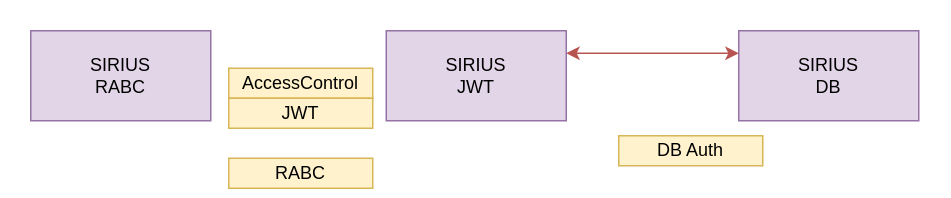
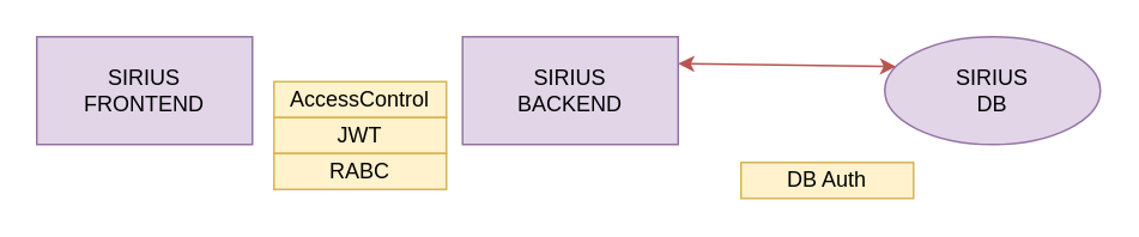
  <mxCell id="0" />
  <mxCell id="1" parent="0" />
- <mxCell id="2" value="SIRIUS&lt;br&gt;RABC" style="rounded=0;whiteSpace=wrap;html=1;fillColor=#e1d5e7;strokeColor=#9673a6;" parent="1" vertex="1"><mxGeometry x="20" y="20" width="120" height="60" as="geometry" /></mxCell>
- <mxCell id="3" value="SIRIUS&lt;br&gt;JWT" style="rounded=0;whiteSpace=wrap;html=1;fillColor=#e1d5e7;strokeColor=#9673a6;" parent="1" vertex="1"><mxGeometry x="257" y="20" width="120" height="60" as="geometry" /></mxCell>
- <mxCell id="4" value="SIRIUS&lt;br&gt;DB" style="rounded=0;whiteSpace=wrap;html=1;fillColor=#e1d5e7;strokeColor=#9673a6;" parent="1" vertex="1"><mxGeometry x="492" y="20" width="120" height="60" as="geometry" /></mxCell>
+ <mxCell id="2" value="SIRIUS&lt;br&gt;FRONTEND" style="rounded=0;whiteSpace=wrap;html=1;fillColor=#e1d5e7;strokeColor=#9673a6;" parent="1" vertex="1"><mxGeometry x="20" y="20" width="120" height="60" as="geometry" /></mxCell>
+ <mxCell id="3" value="SIRIUS&lt;br&gt;BACKEND" style="rounded=0;whiteSpace=wrap;html=1;fillColor=#e1d5e7;strokeColor=#9673a6;" parent="1" vertex="1"><mxGeometry x="257" y="20" width="120" height="60" as="geometry" /></mxCell>
+ <mxCell id="4" value="SIRIUS&lt;br&gt;DB" style="ellipse;whiteSpace=wrap;html=1;fillColor=#e1d5e7;strokeColor=#9673a6;" parent="1" vertex="1"><mxGeometry x="492" y="20" width="120" height="60" as="geometry" /></mxCell>
  <mxCell id="5" value="" style="endArrow=classic;startArrow=classic;html=1;rounded=0;exitX=1;exitY=0.25;exitDx=0;exitDy=0;entryX=0;entryY=0.25;entryDx=0;entryDy=0;fillColor=#f8cecc;strokeColor=#b85450;" parent="1" source="3" target="4" edge="1"><mxGeometry width="50" height="50" relative="1" as="geometry"><mxPoint x="237" y="60" as="sourcePoint" /><mxPoint x="277" y="60" as="targetPoint" /></mxGeometry></mxCell>
  <mxCell id="6" value="AccessControl" style="rounded=0;whiteSpace=wrap;html=1;fillColor=#fff2cc;strokeColor=#d6b656;" parent="1" vertex="1"><mxGeometry x="152" y="45" width="96" height="20" as="geometry" /></mxCell>
  <mxCell id="7" value="JWT" style="rounded=0;whiteSpace=wrap;html=1;fillColor=#fff2cc;strokeColor=#d6b656;" parent="1" vertex="1"><mxGeometry x="152" y="65" width="96" height="20" as="geometry" /></mxCell>
- <mxCell id="8" value="RABC" style="rounded=0;whiteSpace=wrap;html=1;fillColor=#fff2cc;strokeColor=#d6b656;" parent="1" vertex="1"><mxGeometry x="152" y="105" width="96" height="20" as="geometry" /></mxCell>
+ <mxCell id="8" value="RABC" style="rounded=0;whiteSpace=wrap;html=1;fillColor=#fff2cc;strokeColor=#d6b656;" parent="1" vertex="1"><mxGeometry x="152" y="85" width="96" height="20" as="geometry" /></mxCell>
  <mxCell id="9" value="DB Auth" style="rounded=0;whiteSpace=wrap;html=1;fillColor=#fff2cc;strokeColor=#d6b656;" parent="1" vertex="1"><mxGeometry x="412" y="90" width="96" height="20" as="geometry" /></mxCell>
